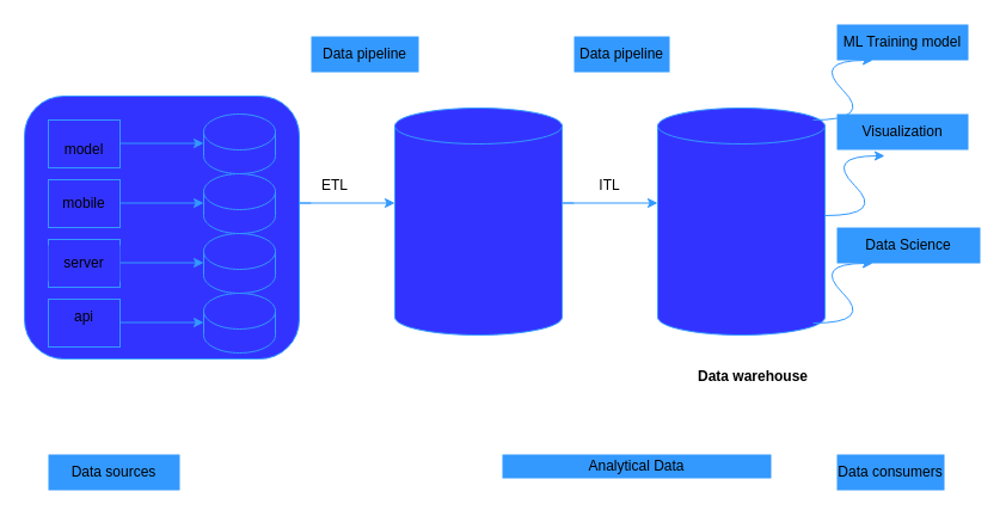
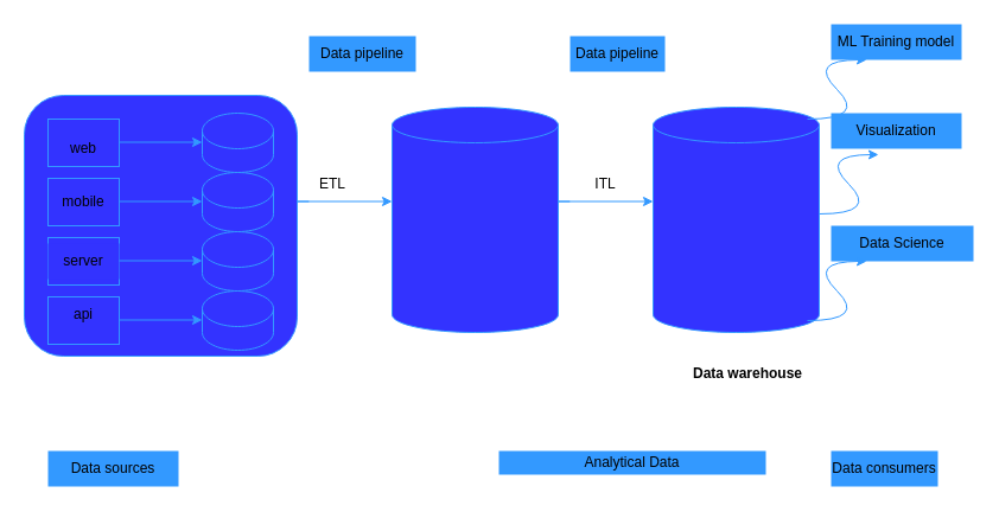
  <mxCell id="0" />
  <mxCell id="1" parent="0" />
  <mxCell id="2" value="" style="rounded=1;whiteSpace=wrap;html=1;fillColor=#3333FF;strokeColor=#3399FF;" vertex="1" parent="1"><mxGeometry x="20" y="80" width="230" height="220" as="geometry" /></mxCell>
  <mxCell id="3" value="" style="rounded=0;whiteSpace=wrap;html=1;fillColor=#3333FF;strokeColor=#3399FF;" vertex="1" parent="1"><mxGeometry x="40" y="100" width="60" height="40" as="geometry" /></mxCell>
  <mxCell id="4" value="" style="rounded=0;whiteSpace=wrap;html=1;fillColor=#3333FF;strokeColor=#3399FF;" vertex="1" parent="1"><mxGeometry x="40" y="150" width="60" height="40" as="geometry" /></mxCell>
  <mxCell id="5" value="" style="rounded=0;whiteSpace=wrap;html=1;fillColor=#3333FF;strokeColor=#3399FF;" vertex="1" parent="1"><mxGeometry x="40" y="200" width="60" height="40" as="geometry" /></mxCell>
  <mxCell id="6" value="" style="rounded=0;whiteSpace=wrap;html=1;fillColor=#3333FF;strokeColor=#3399FF;" vertex="1" parent="1"><mxGeometry x="40" y="250" width="60" height="40" as="geometry" /></mxCell>
- <mxCell id="7" value="model" style="text;strokeColor=none;align=center;fillColor=none;html=1;verticalAlign=middle;whiteSpace=wrap;rounded=0;" vertex="1" parent="1"><mxGeometry x="40" y="110" width="60" height="30" as="geometry" /></mxCell>
+ <mxCell id="7" value="web" style="text;strokeColor=none;align=center;fillColor=none;html=1;verticalAlign=middle;whiteSpace=wrap;rounded=0;" vertex="1" parent="1"><mxGeometry x="40" y="110" width="60" height="30" as="geometry" /></mxCell>
  <mxCell id="8" value="mobile&lt;span style=&quot;color: rgba(0, 0, 0, 0); font-family: monospace; font-size: 0px; text-align: start; text-wrap: nowrap;&quot;&gt;%3CmxGraphModel%3E%3Croot%3E%3CmxCell%20id%3D%220%22%2F%3E%3CmxCell%20id%3D%221%22%20parent%3D%220%22%2F%3E%3CmxCell%20id%3D%222%22%20value%3D%22%22%20style%3D%22rounded%3D0%3BwhiteSpace%3Dwrap%3Bhtml%3D1%3B%22%20vertex%3D%221%22%20parent%3D%221%22%3E%3CmxGeometry%20x%3D%2280%22%20y%3D%22220%22%20width%3D%2290%22%20height%3D%2240%22%20as%3D%22geometry%22%2F%3E%3C%2FmxCell%3E%3C%2Froot%3E%3C%2FmxGraphModel%3E&lt;/span&gt;" style="text;strokeColor=none;align=center;fillColor=none;html=1;verticalAlign=middle;whiteSpace=wrap;rounded=0;" vertex="1" parent="1"><mxGeometry x="40" y="155" width="60" height="30" as="geometry" /></mxCell>
  <mxCell id="9" value="server" style="text;strokeColor=none;align=center;fillColor=#3333FF;html=1;verticalAlign=middle;whiteSpace=wrap;rounded=0;" vertex="1" parent="1"><mxGeometry x="40" y="205" width="60" height="30" as="geometry" /></mxCell>
  <mxCell id="10" value="api" style="text;strokeColor=none;align=center;fillColor=none;html=1;verticalAlign=middle;whiteSpace=wrap;rounded=0;" vertex="1" parent="1"><mxGeometry x="40" y="250" width="60" height="30" as="geometry" /></mxCell>
  <mxCell id="11" value="" style="shape=cylinder3;whiteSpace=wrap;html=1;boundedLbl=1;backgroundOutline=1;size=15;fillColor=#3333FF;strokeColor=#3399FF;" vertex="1" parent="1"><mxGeometry x="170" y="245" width="60" height="50" as="geometry" /></mxCell>
  <mxCell id="12" value="" style="shape=cylinder3;whiteSpace=wrap;html=1;boundedLbl=1;backgroundOutline=1;size=15;fillColor=#3333FF;strokeColor=#3399FF;" vertex="1" parent="1"><mxGeometry x="170" y="195" width="60" height="50" as="geometry" /></mxCell>
  <mxCell id="13" value="" style="shape=cylinder3;whiteSpace=wrap;html=1;boundedLbl=1;backgroundOutline=1;size=15;fillColor=#3333FF;strokeColor=#3399FF;" vertex="1" parent="1"><mxGeometry x="170" y="145" width="60" height="50" as="geometry" /></mxCell>
  <mxCell id="14" value="" style="shape=cylinder3;whiteSpace=wrap;html=1;boundedLbl=1;backgroundOutline=1;size=15;fillColor=#3333FF;strokeColor=#3399FF;" vertex="1" parent="1"><mxGeometry x="170" y="95" width="60" height="50" as="geometry" /></mxCell>
  <mxCell id="15" value="" style="endArrow=classic;html=1;rounded=0;exitX=1;exitY=0.25;exitDx=0;exitDy=0;strokeColor=#3399FF;" edge="1" parent="1"><mxGeometry width="50" height="50" relative="1" as="geometry"><mxPoint x="100" y="119.5" as="sourcePoint" /><mxPoint x="170" y="119.5" as="targetPoint" /><Array as="points"><mxPoint x="100" y="119.5" /></Array></mxGeometry></mxCell>
  <mxCell id="16" value="" style="endArrow=classic;html=1;rounded=0;exitX=1;exitY=0.25;exitDx=0;exitDy=0;strokeColor=#3399FF;" edge="1" parent="1"><mxGeometry width="50" height="50" relative="1" as="geometry"><mxPoint x="100" y="169.5" as="sourcePoint" /><mxPoint x="170" y="169.5" as="targetPoint" /><Array as="points"><mxPoint x="100" y="169.5" /></Array></mxGeometry></mxCell>
  <mxCell id="17" value="" style="endArrow=classic;html=1;rounded=0;exitX=1;exitY=0.25;exitDx=0;exitDy=0;strokeColor=#3399FF;" edge="1" parent="1"><mxGeometry width="50" height="50" relative="1" as="geometry"><mxPoint x="100" y="219.5" as="sourcePoint" /><mxPoint x="170" y="219.5" as="targetPoint" /><Array as="points"><mxPoint x="100" y="219.5" /></Array></mxGeometry></mxCell>
  <mxCell id="18" value="" style="endArrow=classic;html=1;rounded=0;exitX=1;exitY=0.25;exitDx=0;exitDy=0;strokeColor=#3399FF;" edge="1" parent="1"><mxGeometry width="50" height="50" relative="1" as="geometry"><mxPoint x="100" y="269.5" as="sourcePoint" /><mxPoint x="170" y="269.5" as="targetPoint" /><Array as="points"><mxPoint x="100" y="269.5" /></Array></mxGeometry></mxCell>
  <mxCell id="19" value="" style="shape=cylinder3;whiteSpace=wrap;html=1;boundedLbl=1;backgroundOutline=1;size=15;fillColor=#3333FF;strokeColor=#3399FF;" vertex="1" parent="1"><mxGeometry x="330" y="90" width="140" height="190" as="geometry" /></mxCell>
  <mxCell id="20" value="" style="shape=cylinder3;whiteSpace=wrap;html=1;boundedLbl=1;backgroundOutline=1;size=15;fillColor=#3333FF;strokeColor=#3399FF;" vertex="1" parent="1"><mxGeometry x="550" y="90" width="140" height="190" as="geometry" /></mxCell>
  <mxCell id="21" value="" style="endArrow=classic;html=1;rounded=0;exitX=1;exitY=0.25;exitDx=0;exitDy=0;strokeColor=#3399FF;" edge="1" parent="1"><mxGeometry width="50" height="50" relative="1" as="geometry"><mxPoint x="260" y="169.5" as="sourcePoint" /><mxPoint x="330" y="169.5" as="targetPoint" /><Array as="points"><mxPoint x="250" y="169.5" /><mxPoint x="260" y="169.5" /></Array></mxGeometry></mxCell>
  <mxCell id="22" value="" style="endArrow=classic;html=1;rounded=0;exitX=1;exitY=0.25;exitDx=0;exitDy=0;strokeColor=#3399FF;" edge="1" parent="1"><mxGeometry width="50" height="50" relative="1" as="geometry"><mxPoint x="480" y="169.5" as="sourcePoint" /><mxPoint x="550" y="169.5" as="targetPoint" /><Array as="points"><mxPoint x="470" y="169.5" /><mxPoint x="480" y="169.5" /></Array></mxGeometry></mxCell>
  <mxCell id="23" value="Data warehouse" style="text;strokeColor=none;align=center;fillColor=none;html=1;verticalAlign=middle;whiteSpace=wrap;rounded=0;fontStyle=1" vertex="1" parent="1"><mxGeometry x="580" y="300" width="100" height="30" as="geometry" /></mxCell>
  <mxCell id="24" value="Data pipeline" style="text;strokeColor=none;align=center;fillColor=#3399FF;html=1;verticalAlign=middle;whiteSpace=wrap;rounded=0;" vertex="1" parent="1"><mxGeometry x="260" y="30" width="90" height="30" as="geometry" /></mxCell>
  <mxCell id="25" value="Data pipeline" style="text;strokeColor=none;align=center;fillColor=#3399FF;html=1;verticalAlign=middle;whiteSpace=wrap;rounded=0;" vertex="1" parent="1"><mxGeometry x="480" y="30" width="80" height="30" as="geometry" /></mxCell>
  <mxCell id="26" value="ETL" style="text;strokeColor=none;align=center;fillColor=none;html=1;verticalAlign=middle;whiteSpace=wrap;rounded=0;" vertex="1" parent="1"><mxGeometry x="250" y="140" width="60" height="30" as="geometry" /></mxCell>
  <mxCell id="27" value="ITL" style="text;strokeColor=none;align=center;fillColor=none;html=1;verticalAlign=middle;whiteSpace=wrap;rounded=0;" vertex="1" parent="1"><mxGeometry x="480" y="140" width="60" height="30" as="geometry" /></mxCell>
  <mxCell id="28" value="Data sources" style="text;strokeColor=none;align=center;fillColor=#3399FF;html=1;verticalAlign=middle;whiteSpace=wrap;rounded=0;" vertex="1" parent="1"><mxGeometry x="40" y="380" width="110" height="30" as="geometry" /></mxCell>
  <mxCell id="29" value="Data consumers" style="text;strokeColor=none;align=center;fillColor=#3399FF;html=1;verticalAlign=middle;whiteSpace=wrap;rounded=0;" vertex="1" parent="1"><mxGeometry x="700" y="380" width="90" height="30" as="geometry" /></mxCell>
  <mxCell id="30" value="Analytical Data" style="text;strokeColor=none;align=center;fillColor=#3399FF;html=1;verticalAlign=middle;whiteSpace=wrap;rounded=0;" vertex="1" parent="1"><mxGeometry x="420" y="380" width="225" height="20" as="geometry" /></mxCell>
  <mxCell id="31" value="ML Training model" style="text;strokeColor=none;align=center;fillColor=#3399FF;html=1;verticalAlign=middle;whiteSpace=wrap;rounded=0;" vertex="1" parent="1"><mxGeometry x="700" y="20" width="110" height="30" as="geometry" /></mxCell>
  <mxCell id="32" value="Visualization" style="text;strokeColor=none;align=center;fillColor=#3399FF;html=1;verticalAlign=middle;whiteSpace=wrap;rounded=0;" vertex="1" parent="1"><mxGeometry x="700" y="95" width="110" height="30" as="geometry" /></mxCell>
  <mxCell id="33" value="Data Science" style="text;strokeColor=none;align=center;fillColor=#3399FF;html=1;verticalAlign=middle;whiteSpace=wrap;rounded=0;" vertex="1" parent="1"><mxGeometry x="700" y="190" width="120" height="30" as="geometry" /></mxCell>
  <mxCell id="34" value="" style="curved=1;endArrow=classic;html=1;rounded=0;strokeColor=#3399FF;" edge="1" parent="1"><mxGeometry width="50" height="50" relative="1" as="geometry"><mxPoint x="680" y="100" as="sourcePoint" /><mxPoint x="730" y="50" as="targetPoint" /><Array as="points"><mxPoint x="730" y="100" /><mxPoint x="680" y="50" /></Array></mxGeometry></mxCell>
  <mxCell id="35" value="" style="curved=1;endArrow=classic;html=1;rounded=0;strokeColor=#3399FF;" edge="1" parent="1"><mxGeometry width="50" height="50" relative="1" as="geometry"><mxPoint x="690" y="180" as="sourcePoint" /><mxPoint x="740" y="130" as="targetPoint" /><Array as="points"><mxPoint x="740" y="180" /><mxPoint x="690" y="130" /></Array></mxGeometry></mxCell>
  <mxCell id="36" value="" style="curved=1;endArrow=classic;html=1;rounded=0;strokeColor=#3399FF;" edge="1" parent="1"><mxGeometry width="50" height="50" relative="1" as="geometry"><mxPoint x="680" y="270" as="sourcePoint" /><mxPoint x="730" y="220" as="targetPoint" /><Array as="points"><mxPoint x="730" y="270" /><mxPoint x="680" y="220" /></Array></mxGeometry></mxCell>
